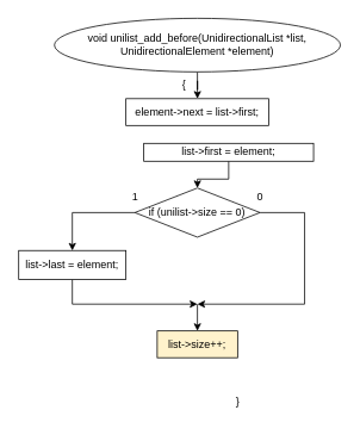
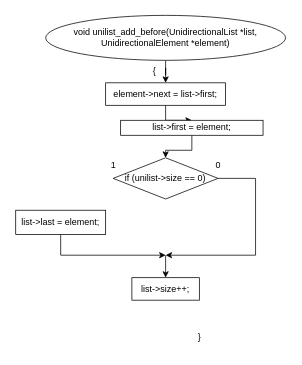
  <mxCell id="0" />
  <mxCell id="1" parent="0" />
  <mxCell id="2" value="" style="edgeStyle=orthogonalEdgeStyle;rounded=0;orthogonalLoop=1;jettySize=auto;html=1;" edge="1" parent="1" source="3" target="5"><mxGeometry relative="1" as="geometry" /></mxCell>
  <mxCell id="3" value="void unilist_add_before(UnidirectionalList *list, UnidirectionalElement *element)" style="ellipse;whiteSpace=wrap;html=1;" vertex="1" parent="1"><mxGeometry x="60" y="20" width="320" height="60" as="geometry" /></mxCell>
+ <mxCell id="4" value="" style="edgeStyle=orthogonalEdgeStyle;rounded=0;orthogonalLoop=1;jettySize=auto;html=1;" edge="1" parent="1" source="5" target="7"><mxGeometry relative="1" as="geometry" /></mxCell>
  <mxCell id="5" value="element-&amp;gt;next = list-&amp;gt;first;" style="whiteSpace=wrap;html=1;" vertex="1" parent="1"><mxGeometry x="140" y="110" width="160" height="30" as="geometry" /></mxCell>
  <mxCell id="6" value="" style="edgeStyle=orthogonalEdgeStyle;rounded=0;orthogonalLoop=1;jettySize=auto;html=1;" edge="1" parent="1" source="7" target="11"><mxGeometry relative="1" as="geometry" /></mxCell>
  <mxCell id="7" value="list-&amp;gt;first = element;" style="whiteSpace=wrap;html=1;" vertex="1" parent="1"><mxGeometry x="160" y="160" width="190" height="20" as="geometry" /></mxCell>
  <mxCell id="8" value="{" style="text;html=1;align=center;verticalAlign=middle;resizable=0;points=[];autosize=1;strokeColor=none;fillColor=none;" vertex="1" parent="1"><mxGeometry x="190" y="80" width="30" height="30" as="geometry" /></mxCell>
- <mxCell id="9" value="" style="edgeStyle=orthogonalEdgeStyle;rounded=0;orthogonalLoop=1;jettySize=auto;html=1;" edge="1" parent="1" source="11" target="13"><mxGeometry relative="1" as="geometry" /></mxCell>
  <mxCell id="10" style="edgeStyle=orthogonalEdgeStyle;rounded=0;orthogonalLoop=1;jettySize=auto;html=1;" edge="1" parent="1" source="11"><mxGeometry relative="1" as="geometry"><mxPoint x="220" y="340" as="targetPoint" /><Array as="points"><mxPoint x="340" y="238" /><mxPoint x="340" y="340" /></Array></mxGeometry></mxCell>
  <mxCell id="11" value="if (unilist-&amp;gt;size == 0)" style="rhombus;whiteSpace=wrap;html=1;" vertex="1" parent="1"><mxGeometry x="150" y="210" width="140" height="55" as="geometry" /></mxCell>
  <mxCell id="12" style="edgeStyle=orthogonalEdgeStyle;rounded=0;orthogonalLoop=1;jettySize=auto;html=1;" edge="1" parent="1" source="13"><mxGeometry relative="1" as="geometry"><mxPoint x="220" y="340" as="targetPoint" /><Array as="points"><mxPoint x="80" y="340" /></Array></mxGeometry></mxCell>
  <mxCell id="13" value="list-&amp;gt;last = element;" style="whiteSpace=wrap;html=1;" vertex="1" parent="1"><mxGeometry x="20" y="280" width="120" height="32.5" as="geometry" /></mxCell>
- <mxCell id="14" value="list-&amp;gt;size++;" style="whiteSpace=wrap;html=1;fillColor=#fff2cc;" vertex="1" parent="1"><mxGeometry x="175" y="370" width="90" height="30" as="geometry" /></mxCell>
+ <mxCell id="14" value="list-&amp;gt;size++;" style="whiteSpace=wrap;html=1;" vertex="1" parent="1"><mxGeometry x="175" y="370" width="90" height="30" as="geometry" /></mxCell>
  <mxCell id="15" value="0" style="text;html=1;align=center;verticalAlign=middle;resizable=0;points=[];autosize=1;strokeColor=none;fillColor=none;" vertex="1" parent="1"><mxGeometry x="275" y="205" width="30" height="30" as="geometry" /></mxCell>
  <mxCell id="16" value="1" style="text;html=1;align=center;verticalAlign=middle;resizable=0;points=[];autosize=1;strokeColor=none;fillColor=none;" vertex="1" parent="1"><mxGeometry x="135" y="205" width="30" height="30" as="geometry" /></mxCell>
  <mxCell id="17" value="" style="endArrow=classic;html=1;rounded=0;entryX=0.5;entryY=0;entryDx=0;entryDy=0;" edge="1" parent="1" target="14"><mxGeometry width="50" height="50" relative="1" as="geometry"><mxPoint x="220" y="340" as="sourcePoint" /><mxPoint x="260" y="290" as="targetPoint" /></mxGeometry></mxCell>
  <mxCell id="18" value="}" style="text;html=1;align=center;verticalAlign=middle;resizable=0;points=[];autosize=1;strokeColor=none;fillColor=none;" vertex="1" parent="1"><mxGeometry x="250" y="435" width="30" height="30" as="geometry" /></mxCell>
